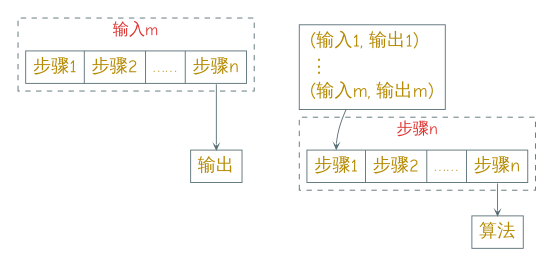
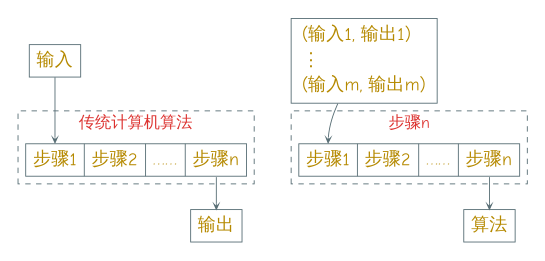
  digraph {
    fontname="Comic Neue"
    nodesep=0.8
    ranksep=0.5
    node [color="#586e75" fontcolor="#b58900" fontname="Comic Neue" fontsize=20 shape=record]
    edge [arrowhead=vee arrowsize=0.6 color="#586e75" fontcolor="#268bd2" fontname="Comic Neue" fontsize=16]
    n1 [label="<s1>步骤1|步骤2| …… |<sn>步骤n"]
+   "输入"
    "输出"
    n4 [label="<s1>步骤1|步骤2| …… |<sn>步骤n"]
    n5 [label=<<table border="0">                       <tr><td align="left">(输入1, 输出1)</td></tr>                       <tr><td align="left">⋮</td></tr>                       <tr><td align="left">(输入m, 输出m)</td></tr></table>>]
    "算法"
    subgraph cluster_1 {
      color="#586e75"
      fontcolor="#dc322f"
      style=invis
+     "输入"
      "输出"
      subgraph cluster_2 {
        color="#586e75"
        fontcolor="#dc322f"
        fontsize=18
-       label="输入m"
+       label="传统计算机算法"
        style=dashed
        n1
      }
    }
    subgraph cluster_3 {
      color="#586e75"
      fontcolor="#dc322f"
      style=invis
      n5
      "算法"
      subgraph cluster_4 {
        color="#586e75"
        fontcolor="#dc322f"
        fontsize=18
        label="步骤n"
        style=dashed
        n4
      }
    }
    n1 -> "输出" [tailport=sn]
+   "输入" -> n1 [headport=s1]
    n4 -> "算法" [tailport=sn]
    n5 -> n4 [headport=s1]
  }
